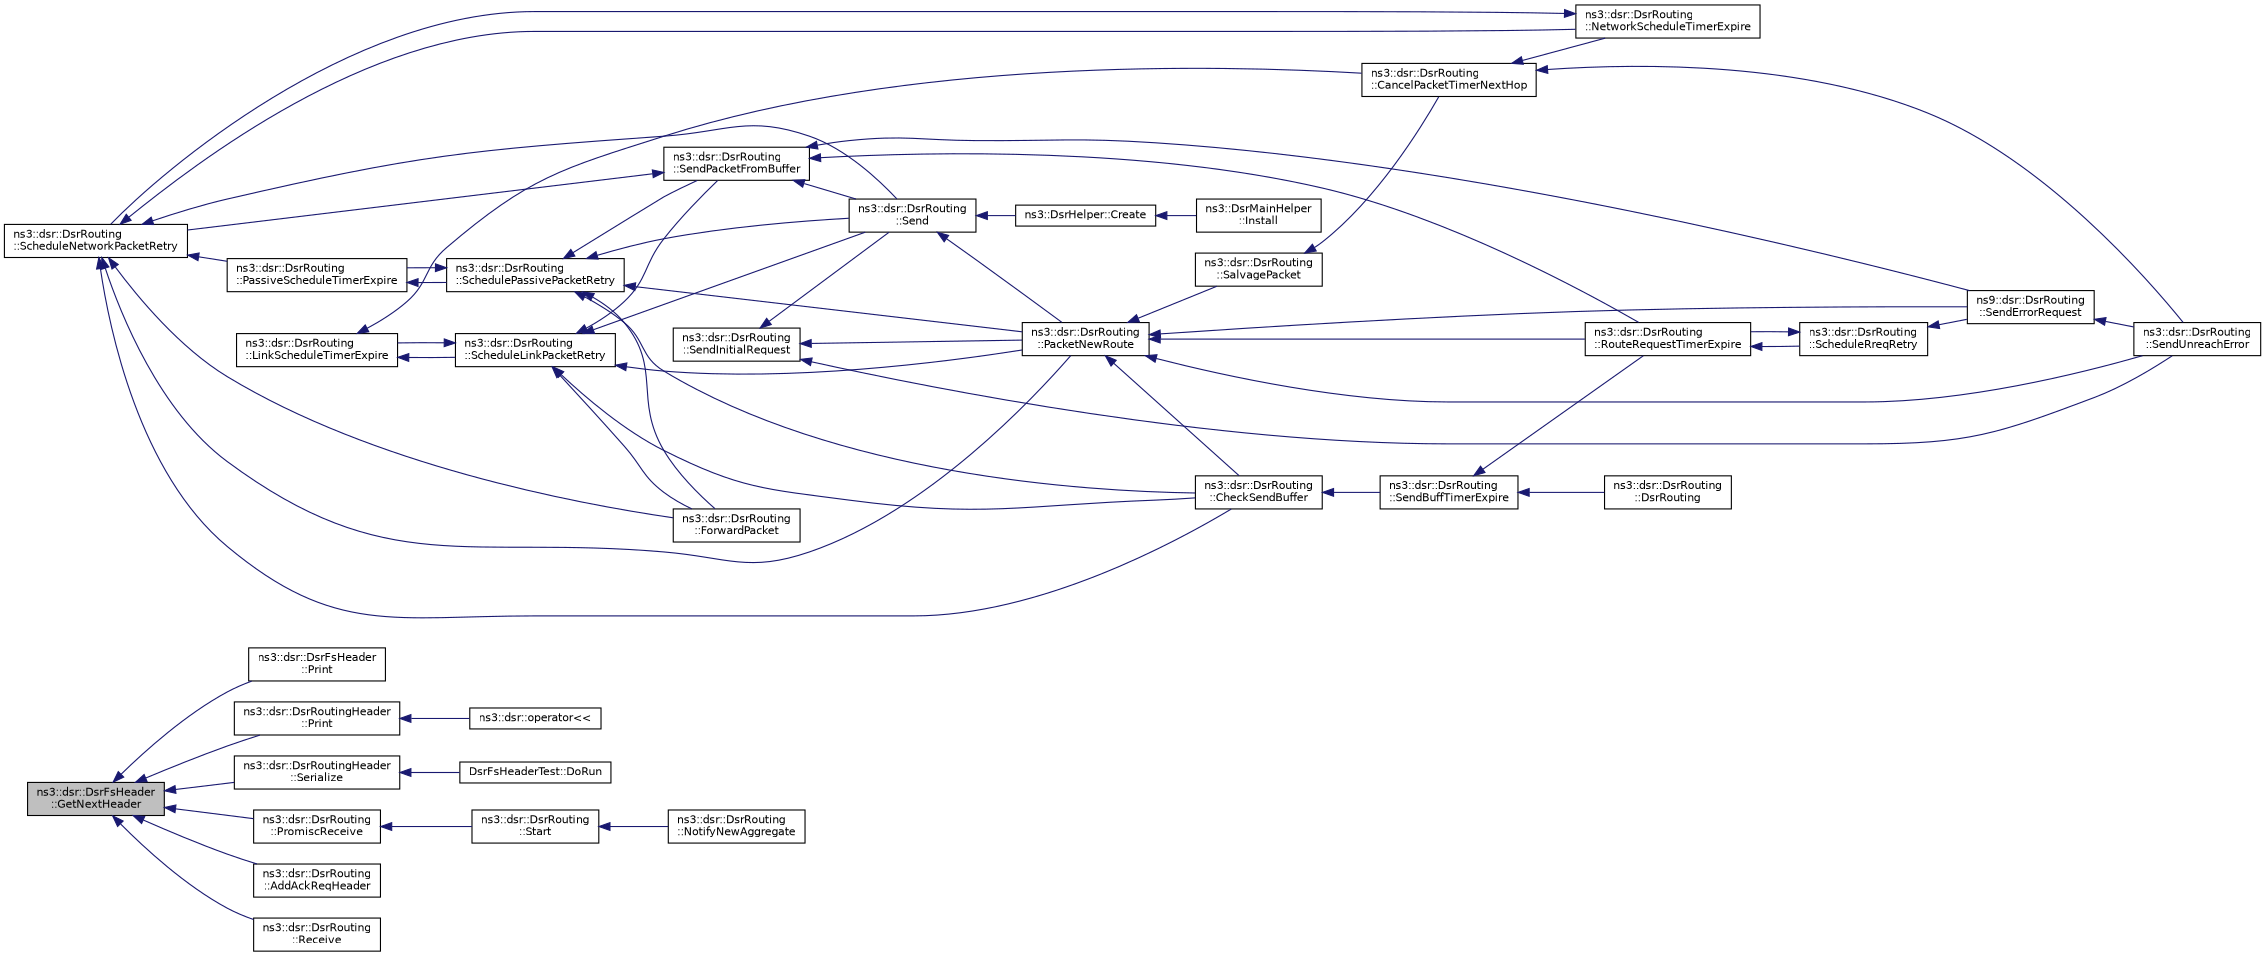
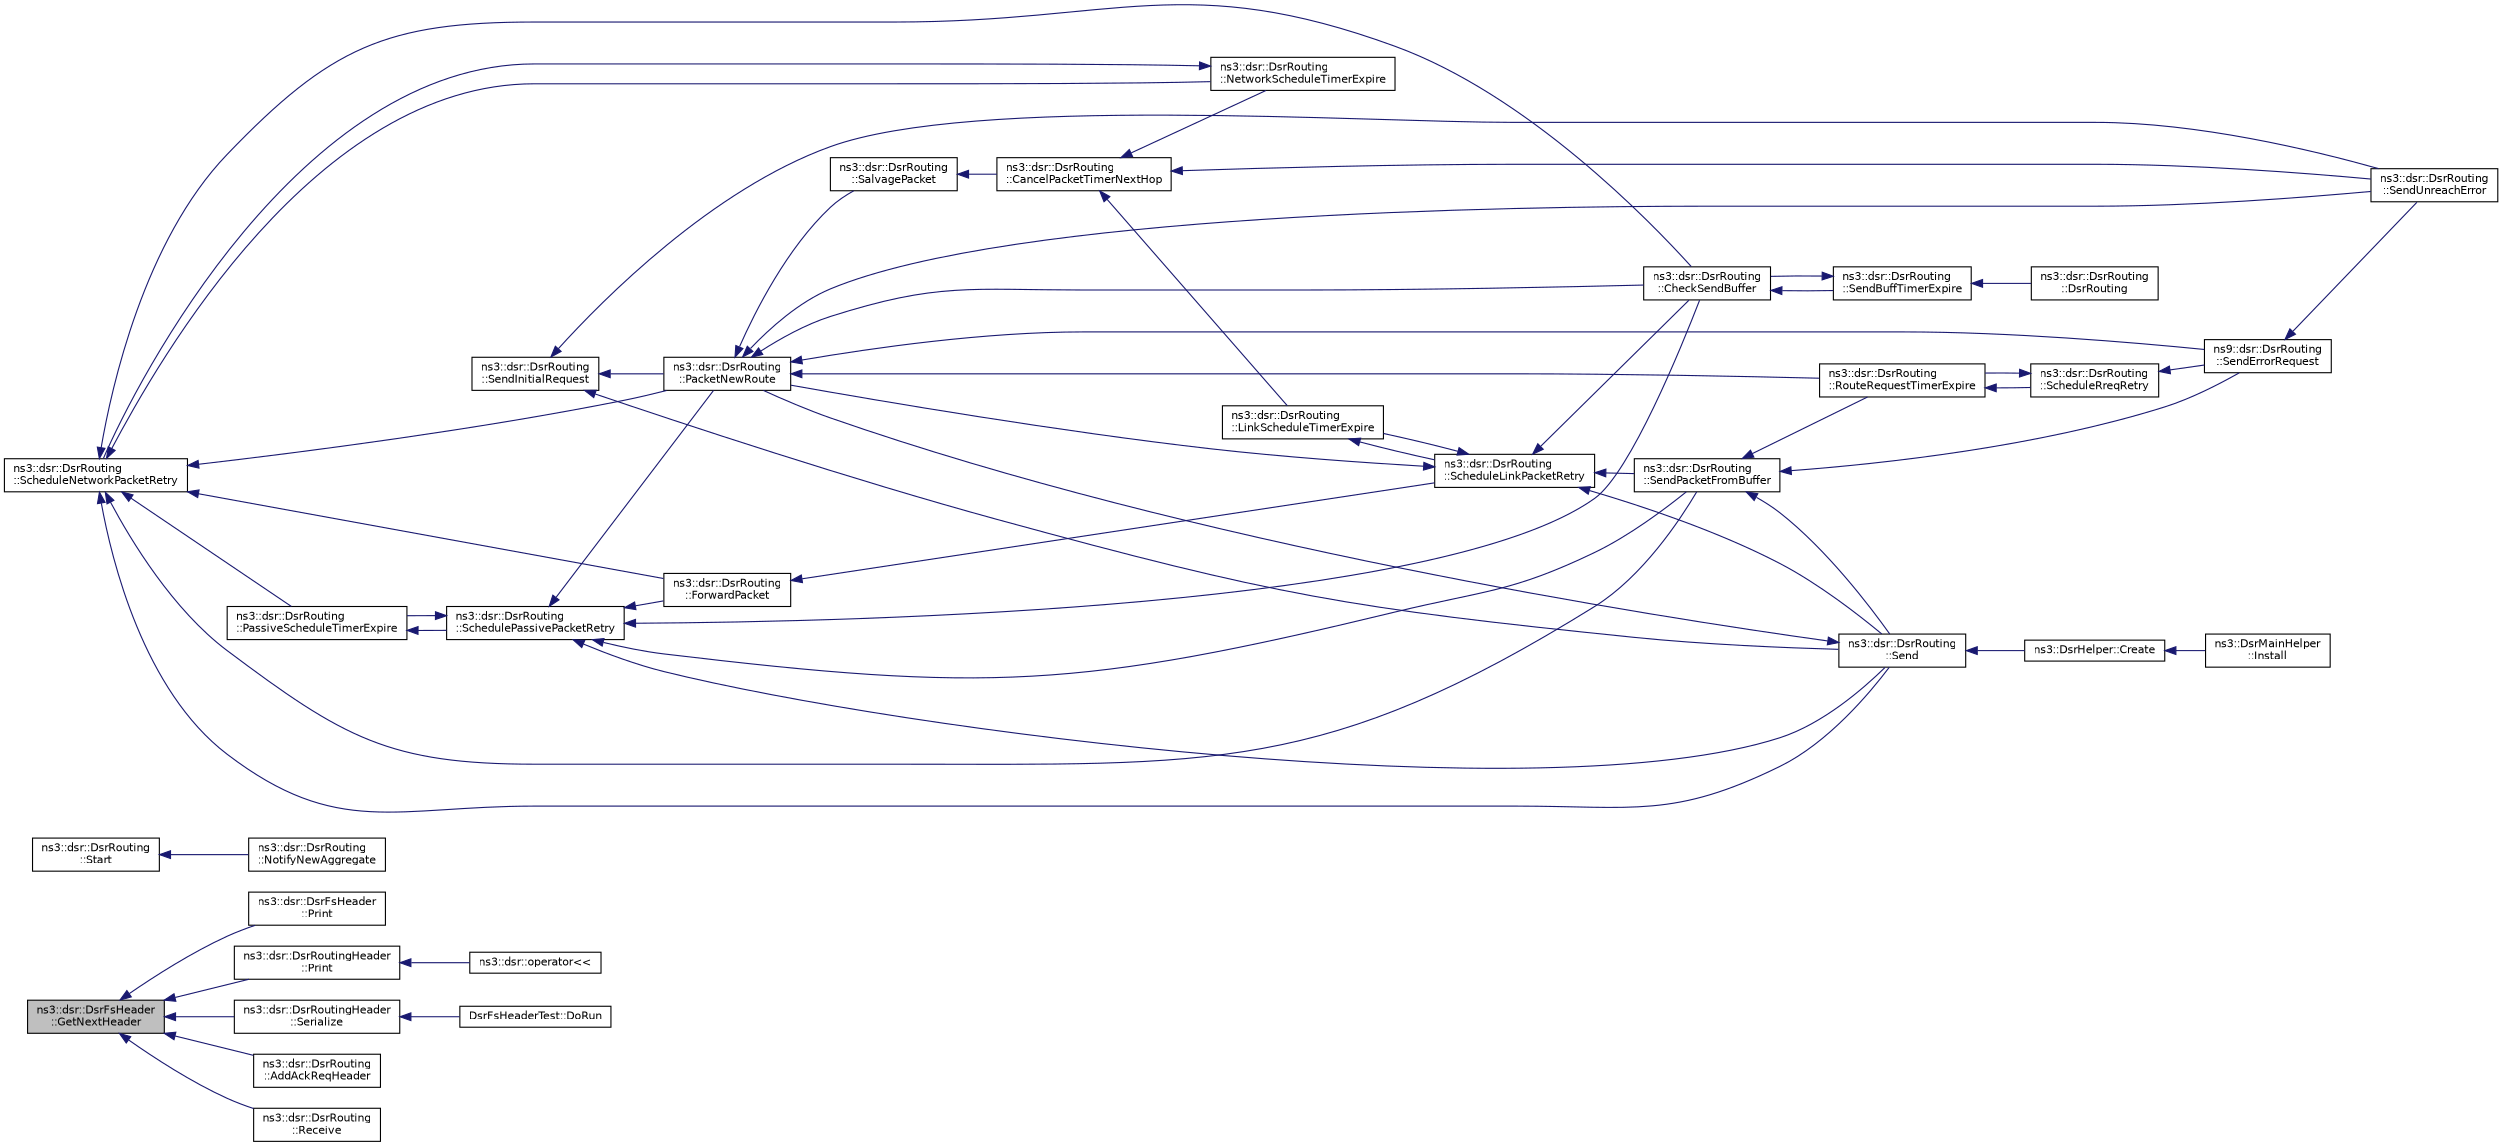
  digraph {
    rankdir=LR
    node [color=black fillcolor=white fontname=Helvetica fontsize=10 shape=record style=filled]
    edge [color=midnightblue dir=back fontname=Helvetica fontsize=10 labelfontname=Helvetica labelfontsize=10 style=solid]
    n1 [fillcolor=grey75 fontcolor=black height=0.2 label="ns3::dsr::DsrFsHeader\l::GetNextHeader" width=0.4]
    n2 [height=0.2 label="ns3::dsr::DsrFsHeader\l::Print" width=0.4]
    n3 [height=0.2 label="ns3::dsr::DsrRoutingHeader\l::Print" width=0.4]
    n4 [height=0.2 label="ns3::dsr::DsrRoutingHeader\l::Serialize" width=0.4]
-   n5 [height=0.2 label="ns3::dsr::DsrRouting\l::PromiscReceive" width=0.4]
    n6 [height=0.2 label="ns3::dsr::DsrRouting\l::AddAckReqHeader" width=0.4]
    n7 [height=0.2 label="ns3::dsr::DsrRouting\l::Receive" width=0.4]
    n8 [height=0.2 label="ns3::dsr::operator\<\<" width=0.4]
    n9 [height=0.2 label="DsrFsHeaderTest::DoRun" width=0.4]
    n10 [height=0.2 label="ns3::dsr::DsrRouting\l::Start" width=0.4]
    n11 [height=0.2 label="ns3::dsr::DsrRouting\l::NotifyNewAggregate" width=0.4]
    n12 [height=0.2 label="ns3::dsr::DsrRouting\l::ScheduleNetworkPacketRetry" width=0.4]
    n13 [height=0.2 label="ns3::dsr::DsrRouting\l::CheckSendBuffer" width=0.4]
    n14 [height=0.2 label="ns3::dsr::DsrRouting\l::PacketNewRoute" width=0.4]
    n15 [height=0.2 label="ns3::dsr::DsrRouting\l::Send" width=0.4]
    n16 [height=0.2 label="ns3::dsr::DsrRouting\l::SendPacketFromBuffer" width=0.4]
    n17 [height=0.2 label="ns3::dsr::DsrRouting\l::ForwardPacket" width=0.4]
    n18 [height=0.2 label="ns3::dsr::DsrRouting\l::NetworkScheduleTimerExpire" width=0.4]
    n19 [height=0.2 label="ns3::dsr::DsrRouting\l::PassiveScheduleTimerExpire" width=0.4]
    n20 [height=0.2 label="ns3::dsr::DsrRouting\l::SendBuffTimerExpire" width=0.4]
    n21 [height=0.2 label="ns3::dsr::DsrRouting\l::SendUnreachError" width=0.4]
    n22 [height=0.2 label="ns9::dsr::DsrRouting\l::SendErrorRequest" width=0.4]
    n23 [height=0.2 label="ns3::dsr::DsrRouting\l::RouteRequestTimerExpire" width=0.4]
    n24 [height=0.2 label="ns3::dsr::DsrRouting\l::SalvagePacket" width=0.4]
    n25 [height=0.2 label="ns3::DsrHelper::Create" width=0.4]
    n26 [height=0.2 label="ns3::dsr::DsrRouting\l::SchedulePassivePacketRetry" width=0.4]
    n27 [height=0.2 label="ns3::dsr::DsrRouting\l::DsrRouting" width=0.4]
    n28 [height=0.2 label="ns3::dsr::DsrRouting\l::ScheduleRreqRetry" width=0.4]
    n29 [height=0.2 label="ns3::dsr::DsrRouting\l::CancelPacketTimerNextHop" width=0.4]
    n30 [height=0.2 label="ns3::dsr::DsrRouting\l::LinkScheduleTimerExpire" width=0.4]
    n31 [height=0.2 label="ns3::dsr::DsrRouting\l::ScheduleLinkPacketRetry" width=0.4]
    n32 [height=0.2 label="ns3::DsrMainHelper\l::Install" width=0.4]
    n33 [height=0.2 label="ns3::dsr::DsrRouting\l::SendInitialRequest" width=0.4]
    n1 -> n2
    n1 -> n3
    n1 -> n4
-   n1 -> n5
    n1 -> n6
    n1 -> n7
    n3 -> n8
    n4 -> n9
-   n5 -> n10
    n10 -> n11
    n12 -> n13
    n12 -> n14
    n12 -> n15
-   n16 -> n12
+   n12 -> n16
    n12 -> n17
    n12 -> n18
    n12 -> n19
    n13 -> n20
    n14 -> n13
    n14 -> n21
    n14 -> n22
    n14 -> n23
    n14 -> n24
    n15 -> n14
    n15 -> n25
    n16 -> n15
    n16 -> n22
    n16 -> n23
    n18 -> n12
    n19 -> n26
-   n20 -> n23
+   n20 -> n13
    n20 -> n27
    n22 -> n21
    n23 -> n28
    n24 -> n29
    n25 -> n32
    n26 -> n13
    n26 -> n14
    n26 -> n15
    n26 -> n16
    n26 -> n17
    n26 -> n19
    n28 -> n22
    n28 -> n23
    n29 -> n18
    n29 -> n21
-   n30 -> n29
+   n29 -> n30
    n30 -> n31
    n31 -> n13
    n31 -> n14
    n31 -> n15
    n31 -> n16
-   n31 -> n17
+   n17 -> n31
    n31 -> n30
    n33 -> n14
    n33 -> n15
    n33 -> n21
  }
